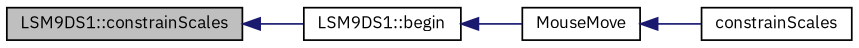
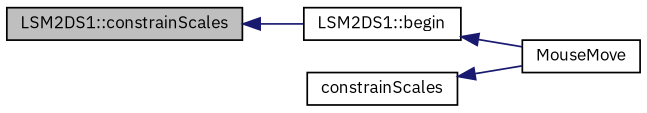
  digraph {
    fontname="IBM Plex Sans"
    rankdir=LR
    node [color=black fillcolor=white fontname="IBM Plex Sans" fontsize=10 shape=record style=filled]
    edge [color=midnightblue dir=back fontname="IBM Plex Sans" fontsize=10 labelfontname=Helvetica labelfontsize=10 style=solid]
-   n1 [fillcolor=grey75 fontcolor=black height=0.2 label="LSM9DS1::constrainScales" width=0.4]
-   n2 [height=0.2 label="LSM9DS1::begin" width=0.4]
+   n1 [fillcolor=grey75 fontcolor=black height=0.2 label="LSM2DS1::constrainScales" width=0.4]
+   n2 [height=0.2 label="LSM2DS1::begin" width=0.4]
    n3 [height=0.2 label=MouseMove width=0.4]
    n4 [height=0.2 label=constrainScales width=0.4]
    n1 -> n2
    n2 -> n3
-   n3 -> n4
+   n4 -> n3
  }
